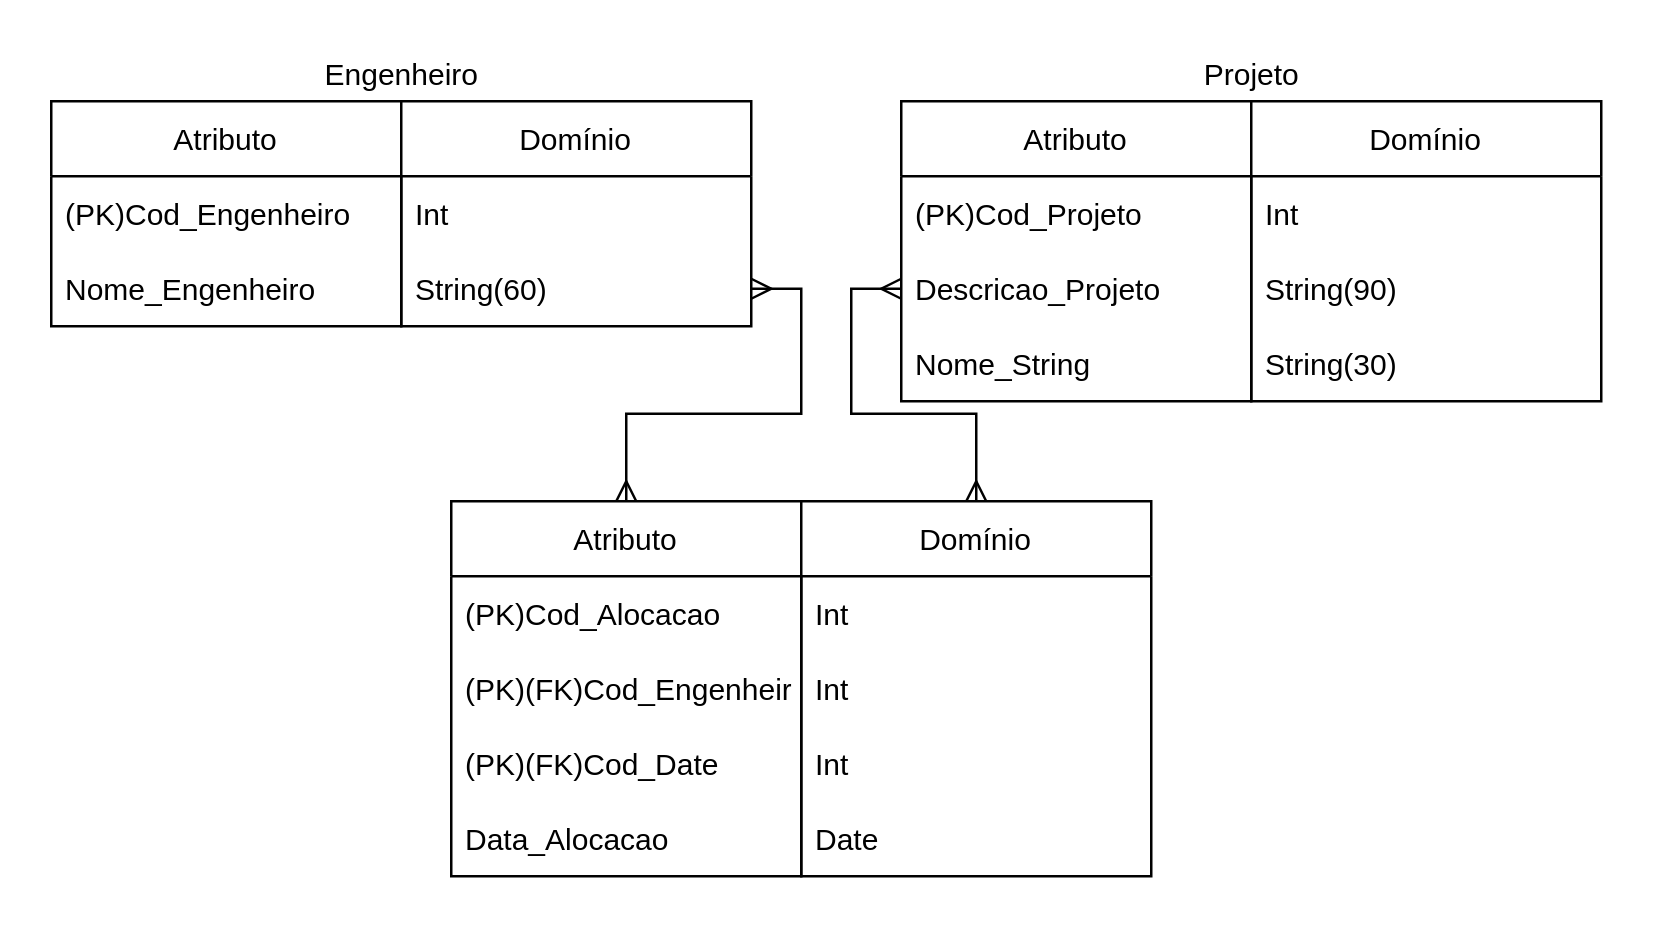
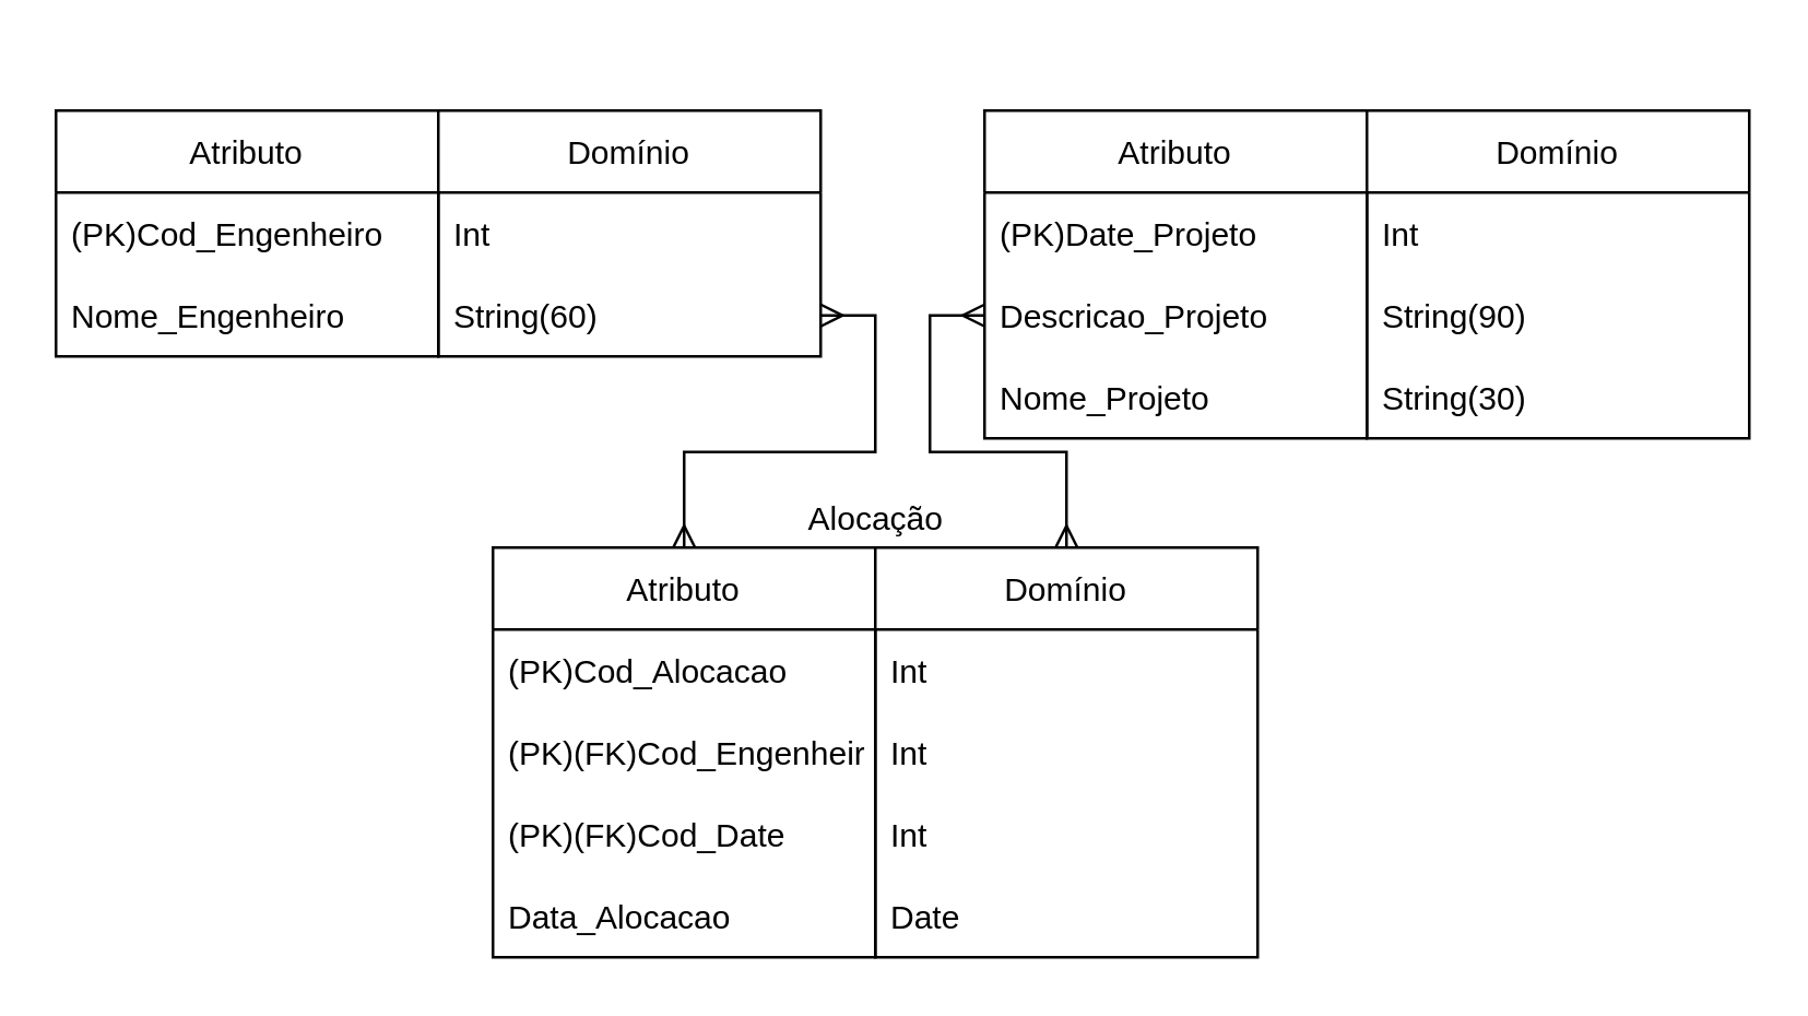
  <mxCell id="0" />
  <mxCell id="1" parent="0" />
  <mxCell id="2" value="Atributo" style="swimlane;fontStyle=0;childLayout=stackLayout;horizontal=1;startSize=30;horizontalStack=0;resizeParent=1;resizeParentMax=0;resizeLast=0;collapsible=1;marginBottom=0;" vertex="1" parent="1"><mxGeometry x="20" y="40" width="140" height="90" as="geometry" /></mxCell>
  <mxCell id="3" value="(PK)Cod_Engenheiro" style="text;strokeColor=none;fillColor=none;align=left;verticalAlign=middle;spacingLeft=4;spacingRight=4;overflow=hidden;points=[[0,0.5],[1,0.5]];portConstraint=eastwest;rotatable=0;" vertex="1" parent="2"><mxGeometry y="30" width="140" height="30" as="geometry" /></mxCell>
  <mxCell id="4" value="Nome_Engenheiro" style="text;strokeColor=none;fillColor=none;align=left;verticalAlign=middle;spacingLeft=4;spacingRight=4;overflow=hidden;points=[[0,0.5],[1,0.5]];portConstraint=eastwest;rotatable=0;" vertex="1" parent="2"><mxGeometry y="60" width="140" height="30" as="geometry" /></mxCell>
  <mxCell id="5" value="Domínio" style="swimlane;fontStyle=0;childLayout=stackLayout;horizontal=1;startSize=30;horizontalStack=0;resizeParent=1;resizeParentMax=0;resizeLast=0;collapsible=1;marginBottom=0;" vertex="1" parent="1"><mxGeometry x="160" y="40" width="140" height="90" as="geometry" /></mxCell>
  <mxCell id="6" value="Int" style="text;strokeColor=none;fillColor=none;align=left;verticalAlign=middle;spacingLeft=4;spacingRight=4;overflow=hidden;points=[[0,0.5],[1,0.5]];portConstraint=eastwest;rotatable=0;" vertex="1" parent="5"><mxGeometry y="30" width="140" height="30" as="geometry" /></mxCell>
  <mxCell id="7" value="String(60)" style="text;strokeColor=none;fillColor=none;align=left;verticalAlign=middle;spacingLeft=4;spacingRight=4;overflow=hidden;points=[[0,0.5],[1,0.5]];portConstraint=eastwest;rotatable=0;" vertex="1" parent="5"><mxGeometry y="60" width="140" height="30" as="geometry" /></mxCell>
  <mxCell id="8" value="Atributo" style="swimlane;fontStyle=0;childLayout=stackLayout;horizontal=1;startSize=30;horizontalStack=0;resizeParent=1;resizeParentMax=0;resizeLast=0;collapsible=1;marginBottom=0;" vertex="1" parent="1"><mxGeometry x="360" y="40" width="140" height="120" as="geometry" /></mxCell>
- <mxCell id="9" value="(PK)Cod_Projeto" style="text;strokeColor=none;fillColor=none;align=left;verticalAlign=middle;spacingLeft=4;spacingRight=4;overflow=hidden;points=[[0,0.5],[1,0.5]];portConstraint=eastwest;rotatable=0;" vertex="1" parent="8"><mxGeometry y="30" width="140" height="30" as="geometry" /></mxCell>
+ <mxCell id="9" value="(PK)Date_Projeto" style="text;strokeColor=none;fillColor=none;align=left;verticalAlign=middle;spacingLeft=4;spacingRight=4;overflow=hidden;points=[[0,0.5],[1,0.5]];portConstraint=eastwest;rotatable=0;" vertex="1" parent="8"><mxGeometry y="30" width="140" height="30" as="geometry" /></mxCell>
  <mxCell id="10" value="Descricao_Projeto" style="text;strokeColor=none;fillColor=none;align=left;verticalAlign=middle;spacingLeft=4;spacingRight=4;overflow=hidden;points=[[0,0.5],[1,0.5]];portConstraint=eastwest;rotatable=0;" vertex="1" parent="8"><mxGeometry y="60" width="140" height="30" as="geometry" /></mxCell>
- <mxCell id="11" value="Nome_String" style="text;strokeColor=none;fillColor=none;align=left;verticalAlign=middle;spacingLeft=4;spacingRight=4;overflow=hidden;points=[[0,0.5],[1,0.5]];portConstraint=eastwest;rotatable=0;" vertex="1" parent="8"><mxGeometry y="90" width="140" height="30" as="geometry" /></mxCell>
+ <mxCell id="11" value="Nome_Projeto" style="text;strokeColor=none;fillColor=none;align=left;verticalAlign=middle;spacingLeft=4;spacingRight=4;overflow=hidden;points=[[0,0.5],[1,0.5]];portConstraint=eastwest;rotatable=0;" vertex="1" parent="8"><mxGeometry y="90" width="140" height="30" as="geometry" /></mxCell>
  <mxCell id="12" value="Domínio" style="swimlane;fontStyle=0;childLayout=stackLayout;horizontal=1;startSize=30;horizontalStack=0;resizeParent=1;resizeParentMax=0;resizeLast=0;collapsible=1;marginBottom=0;" vertex="1" parent="1"><mxGeometry x="500" y="40" width="140" height="120" as="geometry" /></mxCell>
  <mxCell id="13" value="Int" style="text;strokeColor=none;fillColor=none;align=left;verticalAlign=middle;spacingLeft=4;spacingRight=4;overflow=hidden;points=[[0,0.5],[1,0.5]];portConstraint=eastwest;rotatable=0;" vertex="1" parent="12"><mxGeometry y="30" width="140" height="30" as="geometry" /></mxCell>
  <mxCell id="14" value="String(90)" style="text;strokeColor=none;fillColor=none;align=left;verticalAlign=middle;spacingLeft=4;spacingRight=4;overflow=hidden;points=[[0,0.5],[1,0.5]];portConstraint=eastwest;rotatable=0;" vertex="1" parent="12"><mxGeometry y="60" width="140" height="30" as="geometry" /></mxCell>
  <mxCell id="15" value="String(30)" style="text;strokeColor=none;fillColor=none;align=left;verticalAlign=middle;spacingLeft=4;spacingRight=4;overflow=hidden;points=[[0,0.5],[1,0.5]];portConstraint=eastwest;rotatable=0;" vertex="1" parent="12"><mxGeometry y="90" width="140" height="30" as="geometry" /></mxCell>
  <mxCell id="16" value="Atributo" style="swimlane;fontStyle=0;childLayout=stackLayout;horizontal=1;startSize=30;horizontalStack=0;resizeParent=1;resizeParentMax=0;resizeLast=0;collapsible=1;marginBottom=0;" vertex="1" parent="1"><mxGeometry x="180" y="200" width="140" height="150" as="geometry" /></mxCell>
  <mxCell id="17" value="(PK)Cod_Alocacao" style="text;strokeColor=none;fillColor=none;align=left;verticalAlign=middle;spacingLeft=4;spacingRight=4;overflow=hidden;points=[[0,0.5],[1,0.5]];portConstraint=eastwest;rotatable=0;" vertex="1" parent="16"><mxGeometry y="30" width="140" height="30" as="geometry" /></mxCell>
  <mxCell id="18" value="(PK)(FK)Cod_Engenheiro" style="text;strokeColor=none;fillColor=none;align=left;verticalAlign=middle;spacingLeft=4;spacingRight=4;overflow=hidden;points=[[0,0.5],[1,0.5]];portConstraint=eastwest;rotatable=0;" vertex="1" parent="16"><mxGeometry y="60" width="140" height="30" as="geometry" /></mxCell>
  <mxCell id="19" value="(PK)(FK)Cod_Date" style="text;strokeColor=none;fillColor=none;align=left;verticalAlign=middle;spacingLeft=4;spacingRight=4;overflow=hidden;points=[[0,0.5],[1,0.5]];portConstraint=eastwest;rotatable=0;" vertex="1" parent="16"><mxGeometry y="90" width="140" height="30" as="geometry" /></mxCell>
  <mxCell id="20" value="Data_Alocacao" style="text;strokeColor=none;fillColor=none;align=left;verticalAlign=middle;spacingLeft=4;spacingRight=4;overflow=hidden;points=[[0,0.5],[1,0.5]];portConstraint=eastwest;rotatable=0;" vertex="1" parent="16"><mxGeometry y="120" width="140" height="30" as="geometry" /></mxCell>
  <mxCell id="21" value="Domínio" style="swimlane;fontStyle=0;childLayout=stackLayout;horizontal=1;startSize=30;horizontalStack=0;resizeParent=1;resizeParentMax=0;resizeLast=0;collapsible=1;marginBottom=0;" vertex="1" parent="1"><mxGeometry x="320" y="200" width="140" height="150" as="geometry" /></mxCell>
  <mxCell id="22" value="Int" style="text;strokeColor=none;fillColor=none;align=left;verticalAlign=middle;spacingLeft=4;spacingRight=4;overflow=hidden;points=[[0,0.5],[1,0.5]];portConstraint=eastwest;rotatable=0;" vertex="1" parent="21"><mxGeometry y="30" width="140" height="30" as="geometry" /></mxCell>
  <mxCell id="23" value="Int" style="text;strokeColor=none;fillColor=none;align=left;verticalAlign=middle;spacingLeft=4;spacingRight=4;overflow=hidden;points=[[0,0.5],[1,0.5]];portConstraint=eastwest;rotatable=0;" vertex="1" parent="21"><mxGeometry y="60" width="140" height="30" as="geometry" /></mxCell>
  <mxCell id="24" value="Int" style="text;strokeColor=none;fillColor=none;align=left;verticalAlign=middle;spacingLeft=4;spacingRight=4;overflow=hidden;points=[[0,0.5],[1,0.5]];portConstraint=eastwest;rotatable=0;" vertex="1" parent="21"><mxGeometry y="90" width="140" height="30" as="geometry" /></mxCell>
  <mxCell id="25" value="Date" style="text;strokeColor=none;fillColor=none;align=left;verticalAlign=middle;spacingLeft=4;spacingRight=4;overflow=hidden;points=[[0,0.5],[1,0.5]];portConstraint=eastwest;rotatable=0;" vertex="1" parent="21"><mxGeometry y="120" width="140" height="30" as="geometry" /></mxCell>
- <mxCell id="26" value="Engenheiro" style="text;html=1;align=center;verticalAlign=middle;resizable=0;points=[];autosize=1;strokeColor=none;fillColor=none;" vertex="1" parent="1"><mxGeometry x="120" y="20" width="80" height="20" as="geometry" /></mxCell>
- <mxCell id="27" value="Projeto" style="text;html=1;align=center;verticalAlign=middle;resizable=0;points=[];autosize=1;strokeColor=none;fillColor=none;" vertex="1" parent="1"><mxGeometry x="475" y="20" width="50" height="20" as="geometry" /></mxCell>
+ <mxCell id="28" value="Alocação" style="text;html=1;align=center;verticalAlign=middle;resizable=0;points=[];autosize=1;strokeColor=none;fillColor=none;" vertex="1" parent="1"><mxGeometry x="290" y="180" width="60" height="20" as="geometry" /></mxCell>
  <mxCell id="29" style="edgeStyle=orthogonalEdgeStyle;rounded=0;orthogonalLoop=1;jettySize=auto;html=1;exitX=1;exitY=0.5;exitDx=0;exitDy=0;startArrow=ERmany;startFill=0;endArrow=ERmany;endFill=0;" edge="1" parent="1" source="7" target="16"><mxGeometry relative="1" as="geometry" /></mxCell>
  <mxCell id="30" style="edgeStyle=orthogonalEdgeStyle;rounded=0;orthogonalLoop=1;jettySize=auto;html=1;exitX=0;exitY=0.5;exitDx=0;exitDy=0;startArrow=ERmany;startFill=0;endArrow=ERmany;endFill=0;" edge="1" parent="1" source="10" target="21"><mxGeometry relative="1" as="geometry" /></mxCell>
